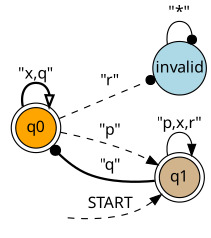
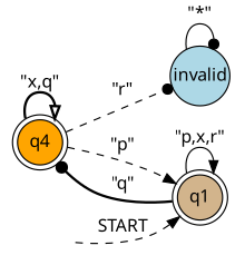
  digraph {
    rankdir=LR
    fontname="Noto Sans"
    node [margin=0 shape=doublecircle style=filled fontname="Noto Sans"]
    edge [style=dashed arrowhead=normal fontname="Noto Sans"]
-   q0 [fillcolor=orange]
+   q0 [fillcolor=orange label=q4]
    q1 [fillcolor=tan]
    invalid [shape=circle fillcolor=lightblue]
    start0 [shape=none style=invis margin=""]
    q0 -> q0 [label="\"x,q\"" style=bold arrowhead=onormal]
    q0 -> q1 [label="\"p\""]
    q0 -> invalid [label="\"r\"" arrowhead=dot]
    q1 -> q0 [label="\"q\"" style=bold arrowhead=dot]
    q1 -> q1 [label="\"p,x,r\"" style=solid]
    invalid -> invalid [label="\"*\"" style=solid arrowhead=dot]
    start0 -> q1 [label=START]
  }
